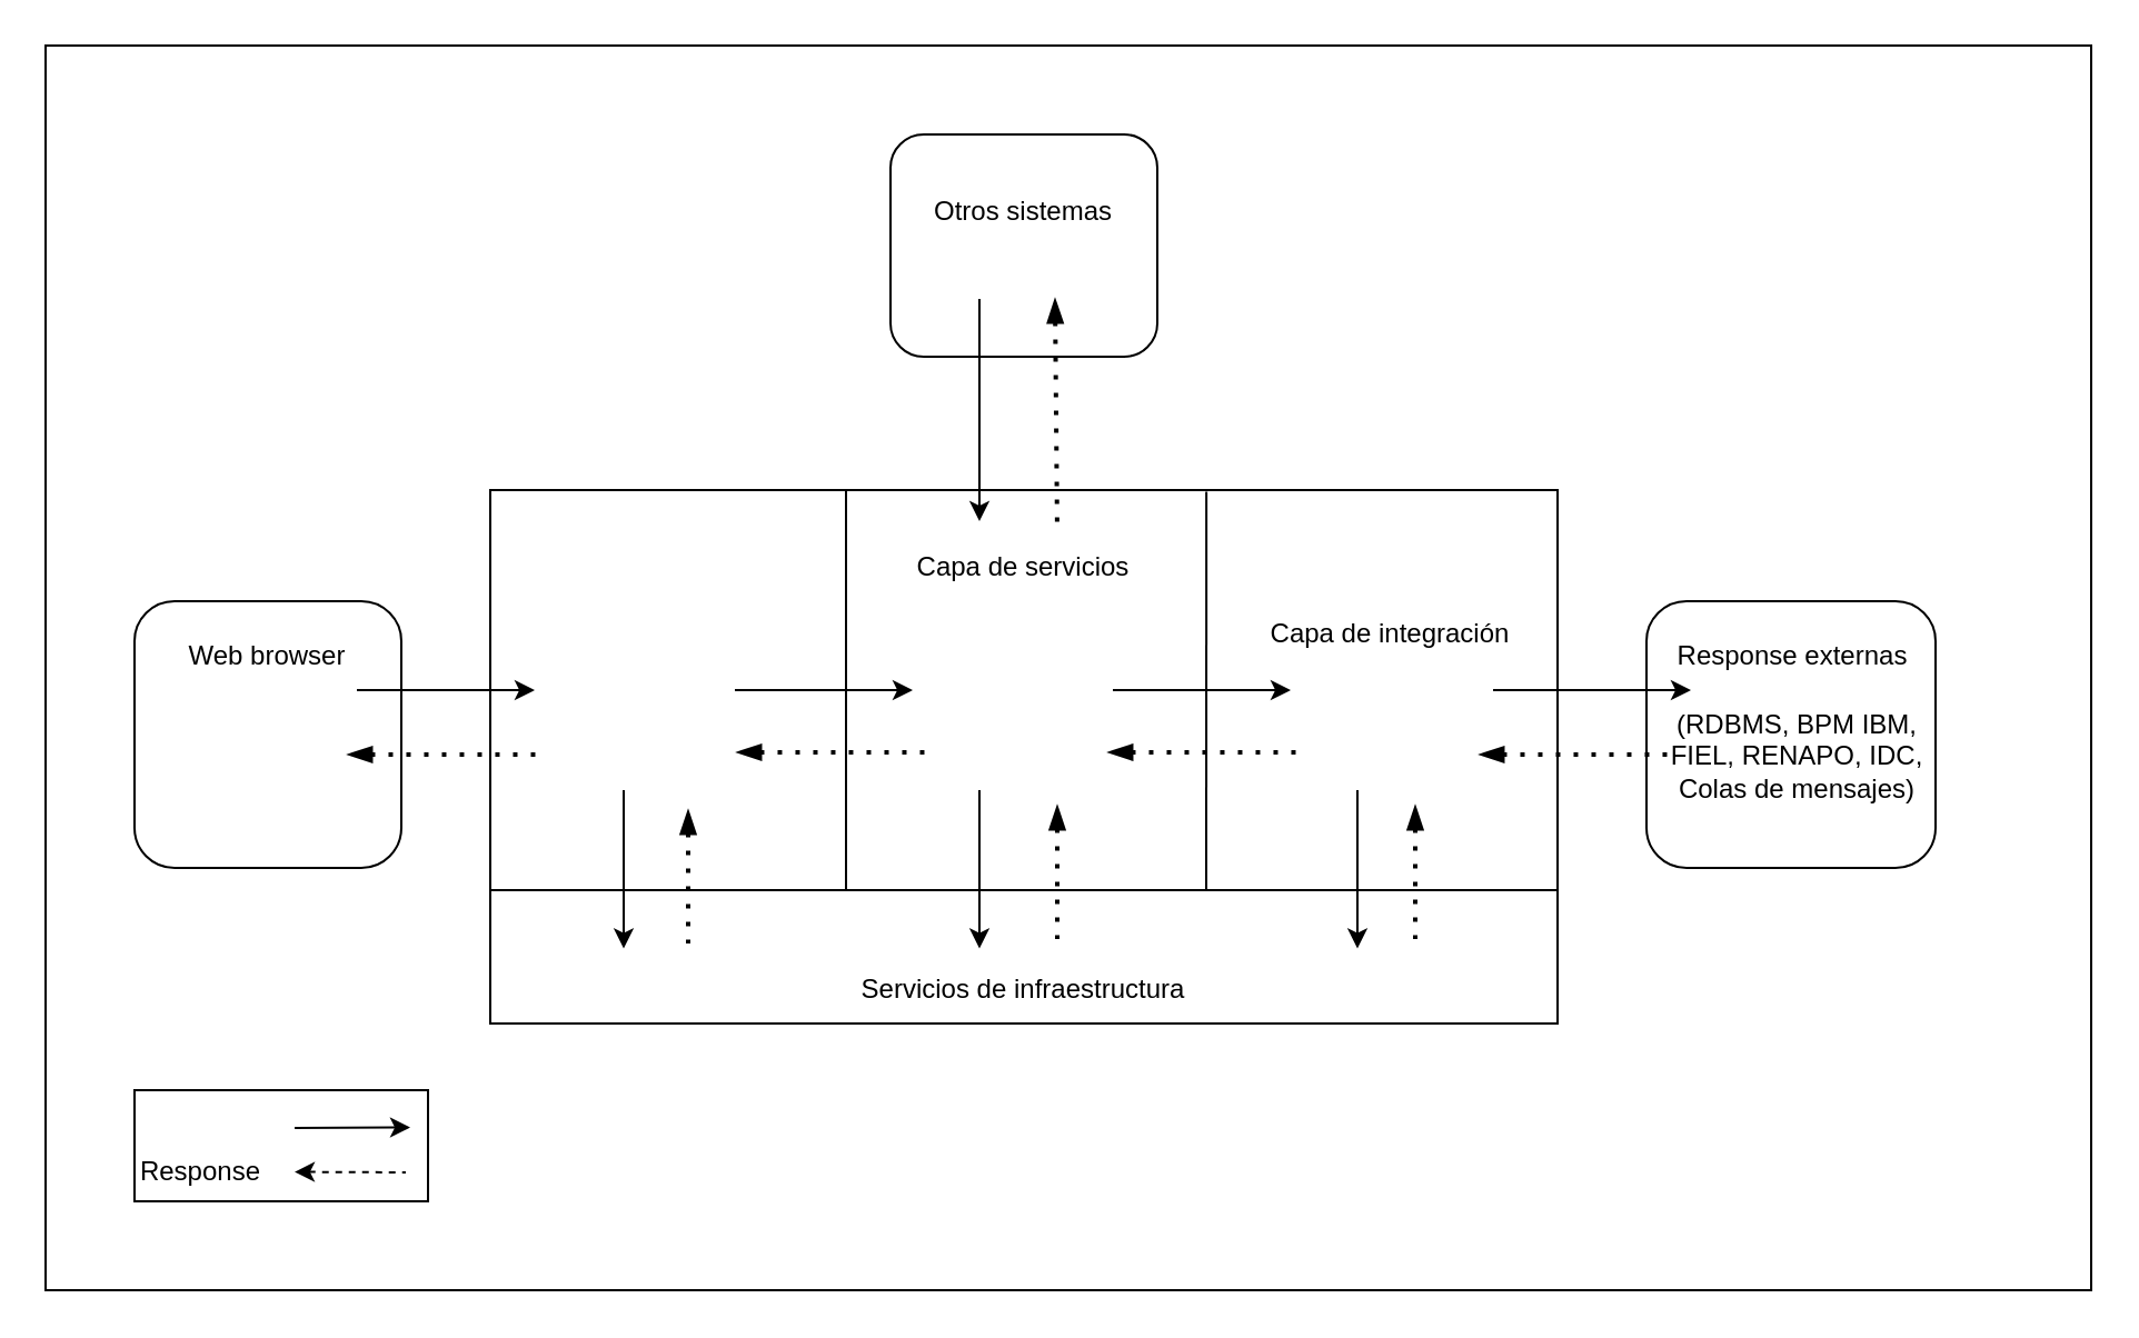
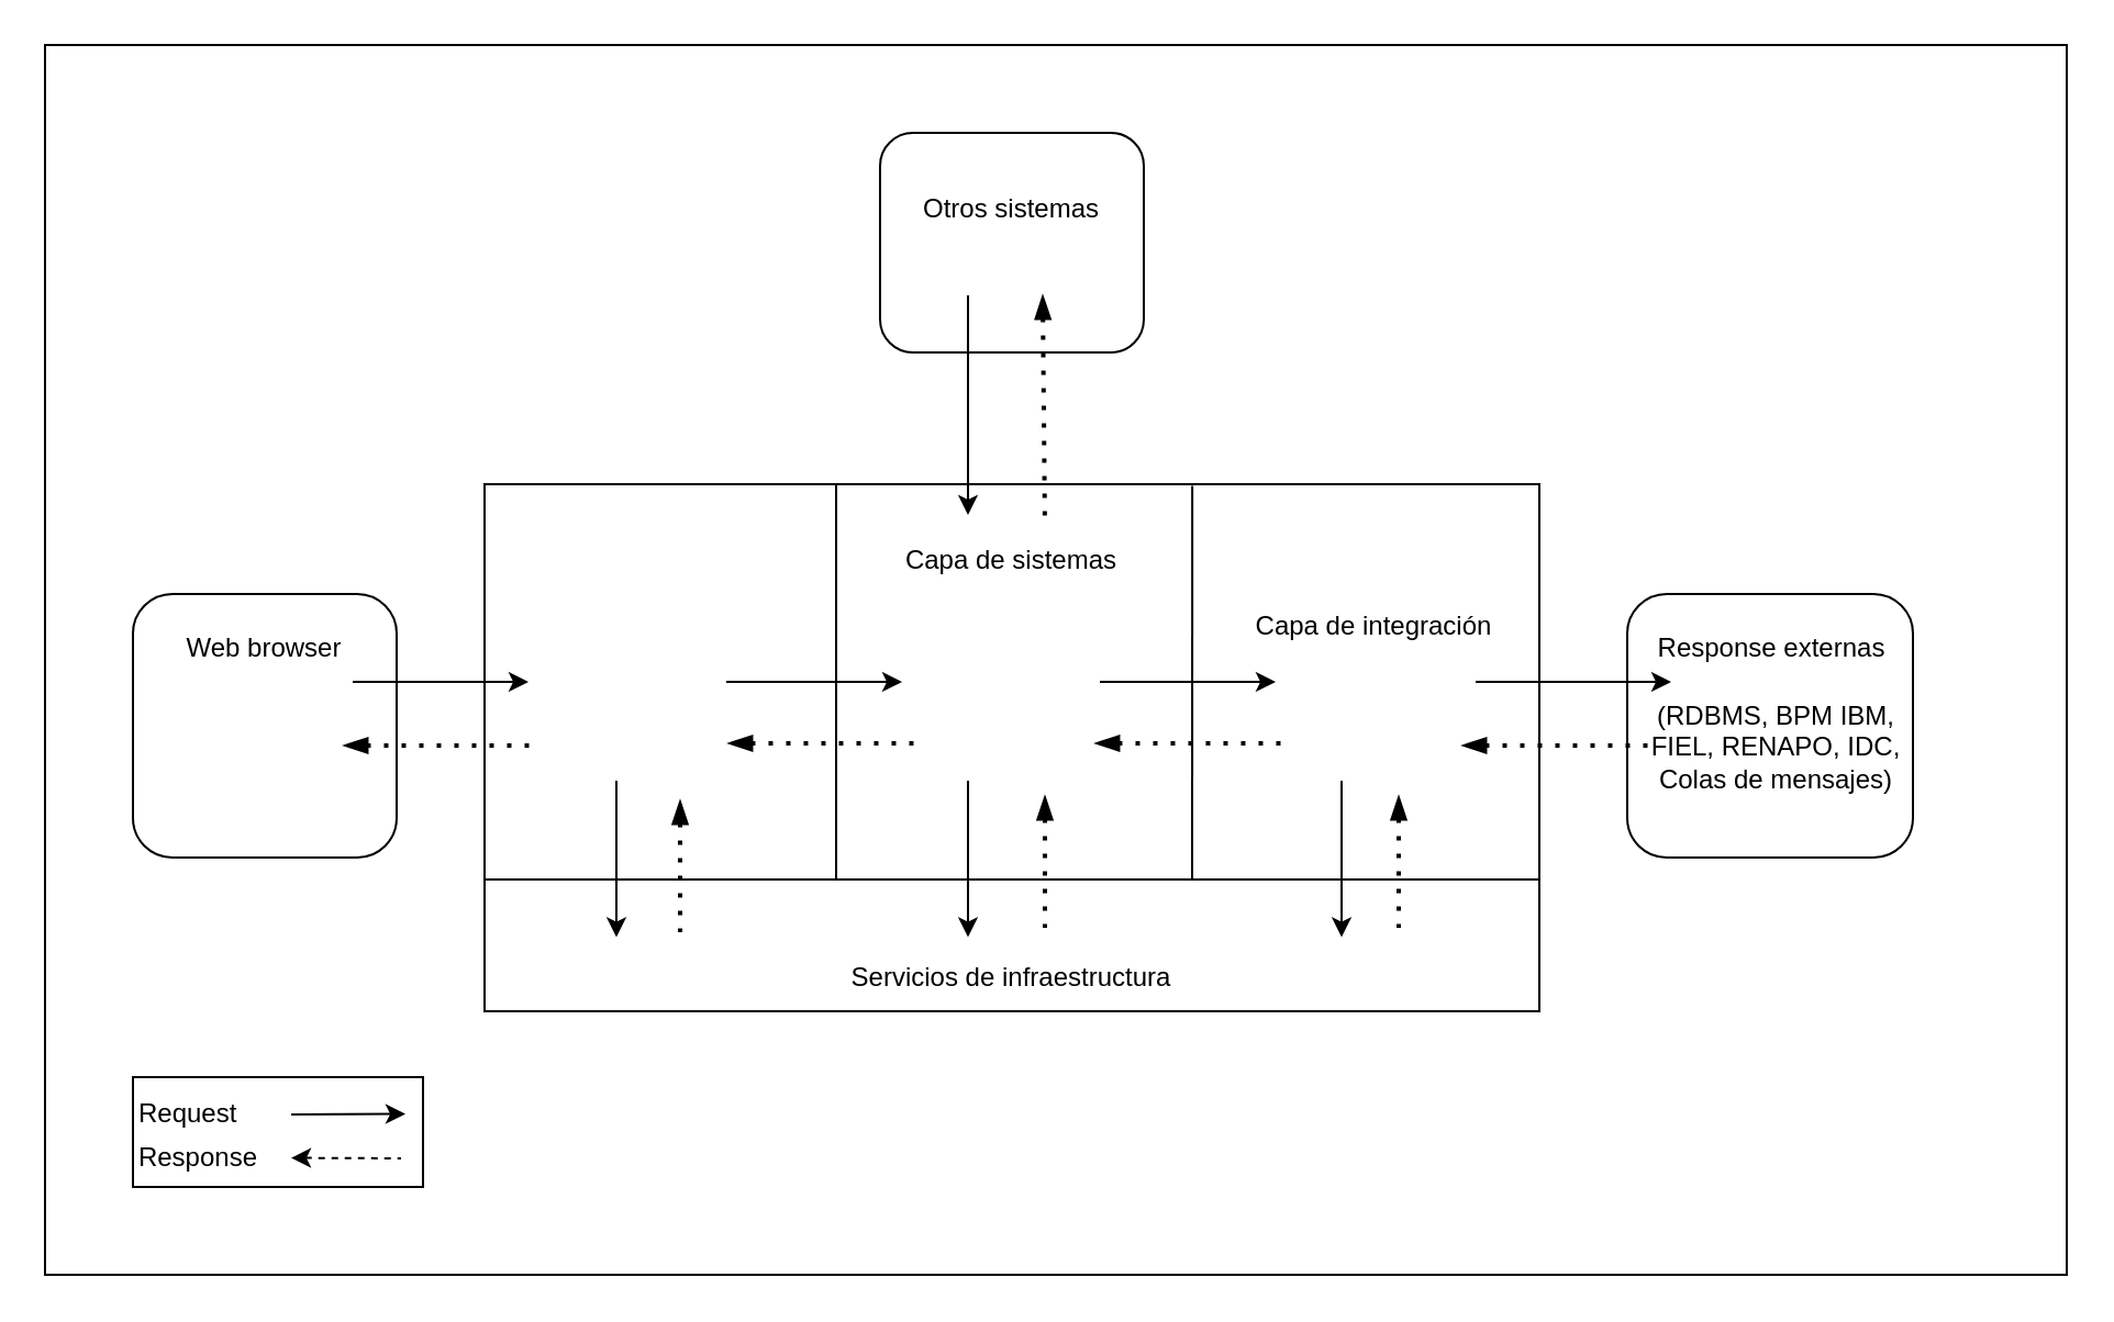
  <mxCell id="0" />
  <mxCell id="1" parent="0" />
  <mxCell id="2" value="" style="rounded=0;whiteSpace=wrap;html=1;" vertex="1" parent="1"><mxGeometry x="20" width="920" height="560" as="geometry" y="20" /></mxCell>
  <mxCell id="3" value="" style="rounded=1;whiteSpace=wrap;html=1;" parent="1" vertex="1"><mxGeometry y="270" width="120" height="120" as="geometry" x="60" /></mxCell>
  <mxCell id="4" value="" style="rounded=1;whiteSpace=wrap;html=1;" parent="1" vertex="1"><mxGeometry x="400" y="60" width="120" height="100" as="geometry" /></mxCell>
  <mxCell id="5" value="" style="rounded=1;whiteSpace=wrap;html=1;" parent="1" vertex="1"><mxGeometry x="740" y="270" width="130" height="120" as="geometry" /></mxCell>
  <mxCell id="6" value="" style="rounded=0;whiteSpace=wrap;html=1;" parent="1" vertex="1"><mxGeometry x="220" y="220" width="480" height="240" as="geometry" /></mxCell>
  <mxCell id="7" value="Otros sistemas" style="text;html=1;strokeColor=none;fillColor=none;align=center;verticalAlign=middle;whiteSpace=wrap;rounded=0;" parent="1" vertex="1"><mxGeometry x="415" y="80" width="90" height="30" as="geometry" /></mxCell>
  <mxCell id="8" value="Response externas&lt;br&gt;" style="text;html=1;strokeColor=none;fillColor=none;align=center;verticalAlign=middle;whiteSpace=wrap;rounded=0;" parent="1" vertex="1"><mxGeometry x="751" y="280" width="110" height="30" as="geometry" /></mxCell>
  <mxCell id="9" value="(RDBMS, BPM IBM, FIEL, RENAPO, IDC, Colas de mensajes)" style="text;html=1;strokeColor=none;fillColor=none;align=center;verticalAlign=middle;whiteSpace=wrap;rounded=0;" parent="1" vertex="1"><mxGeometry x="748" y="325" width="120" height="30" as="geometry" /></mxCell>
  <mxCell id="10" value="Web browser" style="text;html=1;strokeColor=none;fillColor=none;align=center;verticalAlign=middle;whiteSpace=wrap;rounded=0;" parent="1" vertex="1"><mxGeometry x="80" y="280" width="80" height="30" as="geometry" /></mxCell>
  <mxCell id="11" value="" style="endArrow=none;html=1;rounded=0;entryX=1;entryY=0.75;entryDx=0;entryDy=0;exitX=0;exitY=0.75;exitDx=0;exitDy=0;" parent="1" source="6" target="6" edge="1"><mxGeometry width="50" height="50" relative="1" as="geometry"><mxPoint x="350" y="370" as="sourcePoint" /><mxPoint x="400" y="320" as="targetPoint" /></mxGeometry></mxCell>
  <mxCell id="12" value="" style="endArrow=none;html=1;rounded=0;" parent="1" edge="1"><mxGeometry width="50" height="50" relative="1" as="geometry"><mxPoint x="380" y="400" as="sourcePoint" /><mxPoint x="380" y="220" as="targetPoint" /></mxGeometry></mxCell>
  <mxCell id="13" value="" style="endArrow=none;html=1;rounded=0;entryX=0.671;entryY=0.003;entryDx=0;entryDy=0;entryPerimeter=0;" parent="1" target="6" edge="1"><mxGeometry width="50" height="50" relative="1" as="geometry"><mxPoint x="542" y="400" as="sourcePoint" /><mxPoint x="400" y="320" as="targetPoint" /></mxGeometry></mxCell>
- <mxCell id="14" value="Capa de servicios" style="text;html=1;strokeColor=none;fillColor=none;align=center;verticalAlign=middle;whiteSpace=wrap;rounded=0;" parent="1" vertex="1"><mxGeometry x="410" y="240" width="100" height="30" as="geometry" /></mxCell>
+ <mxCell id="14" value="Capa de sistemas" style="text;html=1;strokeColor=none;fillColor=none;align=center;verticalAlign=middle;whiteSpace=wrap;rounded=0;" parent="1" vertex="1"><mxGeometry x="410" y="240" width="100" height="30" as="geometry" /></mxCell>
  <mxCell id="15" value="Capa de integración" style="text;html=1;strokeColor=none;fillColor=none;align=center;verticalAlign=middle;whiteSpace=wrap;rounded=0;" parent="1" vertex="1"><mxGeometry x="560" y="270" width="130" height="30" as="geometry" /></mxCell>
  <mxCell id="16" value="Servicios de infraestructura" style="text;html=1;strokeColor=none;fillColor=none;align=center;verticalAlign=middle;whiteSpace=wrap;rounded=0;" parent="1" vertex="1"><mxGeometry x="380" y="430" width="160" height="30" as="geometry" /></mxCell>
  <mxCell id="17" value="" style="endArrow=none;dashed=1;html=1;dashPattern=1 3;strokeWidth=2;rounded=0;startArrow=blockThin;startFill=1;" parent="1" edge="1"><mxGeometry width="50" height="50" relative="1" as="geometry"><mxPoint x="331" y="338" as="sourcePoint" /><mxPoint x="416" y="338" as="targetPoint" /></mxGeometry></mxCell>
  <mxCell id="18" value="" style="endArrow=none;dashed=1;html=1;dashPattern=1 3;strokeWidth=2;rounded=0;startArrow=blockThin;startFill=1;" parent="1" edge="1"><mxGeometry width="50" height="50" relative="1" as="geometry"><mxPoint x="498" y="338" as="sourcePoint" /><mxPoint x="583" y="338" as="targetPoint" /></mxGeometry></mxCell>
  <mxCell id="19" value="" style="endArrow=none;dashed=1;html=1;dashPattern=1 3;strokeWidth=2;rounded=0;startArrow=blockThin;startFill=1;" parent="1" edge="1"><mxGeometry width="50" height="50" relative="1" as="geometry"><mxPoint x="665" y="339" as="sourcePoint" /><mxPoint x="750" y="339" as="targetPoint" /></mxGeometry></mxCell>
  <mxCell id="20" value="" style="endArrow=none;dashed=1;html=1;dashPattern=1 3;strokeWidth=2;rounded=0;startArrow=blockThin;startFill=1;" parent="1" edge="1"><mxGeometry width="50" height="50" relative="1" as="geometry"><mxPoint x="156" y="339" as="sourcePoint" /><mxPoint x="241" y="339" as="targetPoint" /></mxGeometry></mxCell>
  <mxCell id="21" value="" style="endArrow=none;dashed=1;html=1;dashPattern=1 3;strokeWidth=2;rounded=0;startArrow=blockThin;startFill=1;" parent="1" edge="1"><mxGeometry width="50" height="50" relative="1" as="geometry"><mxPoint x="309" y="364" as="sourcePoint" /><mxPoint x="309" y="424" as="targetPoint" /></mxGeometry></mxCell>
  <mxCell id="22" value="" style="endArrow=none;dashed=1;html=1;dashPattern=1 3;strokeWidth=2;rounded=0;startArrow=blockThin;startFill=1;" parent="1" edge="1"><mxGeometry width="50" height="50" relative="1" as="geometry"><mxPoint x="475" y="362" as="sourcePoint" /><mxPoint x="475" y="422" as="targetPoint" /></mxGeometry></mxCell>
  <mxCell id="23" value="" style="endArrow=none;dashed=1;html=1;dashPattern=1 3;strokeWidth=2;rounded=0;startArrow=blockThin;startFill=1;" parent="1" edge="1"><mxGeometry width="50" height="50" relative="1" as="geometry"><mxPoint x="636" y="362" as="sourcePoint" /><mxPoint x="636" y="422" as="targetPoint" /></mxGeometry></mxCell>
  <mxCell id="24" value="" style="endArrow=none;dashed=1;html=1;dashPattern=1 3;strokeWidth=2;rounded=0;startArrow=blockThin;startFill=1;entryX=0.65;entryY=0.005;entryDx=0;entryDy=0;entryPerimeter=0;" parent="1" target="14" edge="1"><mxGeometry width="50" height="50" relative="1" as="geometry"><mxPoint x="474" y="134" as="sourcePoint" /><mxPoint x="474.2" y="230.32" as="targetPoint" /></mxGeometry></mxCell>
  <mxCell id="25" value="" style="endArrow=classic;html=1;rounded=0;" parent="1" edge="1"><mxGeometry width="50" height="50" relative="1" as="geometry"><mxPoint x="160" y="310" as="sourcePoint" /><mxPoint x="240" y="310" as="targetPoint" /></mxGeometry></mxCell>
  <mxCell id="26" value="" style="endArrow=classic;html=1;rounded=0;" parent="1" edge="1"><mxGeometry width="50" height="50" relative="1" as="geometry"><mxPoint x="330" y="310" as="sourcePoint" /><mxPoint x="410" y="310" as="targetPoint" /></mxGeometry></mxCell>
  <mxCell id="27" value="" style="endArrow=classic;html=1;rounded=0;" parent="1" edge="1"><mxGeometry width="50" height="50" relative="1" as="geometry"><mxPoint x="500" y="310" as="sourcePoint" /><mxPoint x="580" y="310" as="targetPoint" /></mxGeometry></mxCell>
  <mxCell id="28" value="" style="endArrow=classic;html=1;rounded=0;" parent="1" edge="1"><mxGeometry width="50" height="50" relative="1" as="geometry"><mxPoint x="671" y="310" as="sourcePoint" /><mxPoint x="760" y="310" as="targetPoint" /></mxGeometry></mxCell>
  <mxCell id="29" value="" style="endArrow=classic;html=1;rounded=0;" parent="1" edge="1"><mxGeometry width="50" height="50" relative="1" as="geometry"><mxPoint x="280" y="355" as="sourcePoint" /><mxPoint x="280" y="426.212" as="targetPoint" /></mxGeometry></mxCell>
  <mxCell id="30" value="" style="endArrow=classic;html=1;rounded=0;" parent="1" edge="1"><mxGeometry width="50" height="50" relative="1" as="geometry"><mxPoint x="440" y="355" as="sourcePoint" /><mxPoint x="440" y="426.212" as="targetPoint" /></mxGeometry></mxCell>
  <mxCell id="31" value="" style="endArrow=classic;html=1;rounded=0;" parent="1" edge="1"><mxGeometry width="50" height="50" relative="1" as="geometry"><mxPoint x="610" y="355" as="sourcePoint" /><mxPoint x="610" y="426.212" as="targetPoint" /></mxGeometry></mxCell>
  <mxCell id="32" value="" style="endArrow=classic;html=1;rounded=0;" parent="1" edge="1"><mxGeometry width="50" height="50" relative="1" as="geometry"><mxPoint x="440" y="134" as="sourcePoint" /><mxPoint x="440" y="234.002" as="targetPoint" /></mxGeometry></mxCell>
  <mxCell id="33" value="" style="rounded=0;whiteSpace=wrap;html=1;" vertex="1" parent="1"><mxGeometry y="490" width="132" height="50" as="geometry" x="60" /></mxCell>
  <mxCell id="34" value="" style="endArrow=classic;html=1;rounded=0;" edge="1" parent="1"><mxGeometry width="50" height="50" relative="1" as="geometry"><mxPoint x="132" y="507" as="sourcePoint" /><mxPoint x="184" y="506.76" as="targetPoint" /></mxGeometry></mxCell>
+ <mxCell id="35" value="Request&amp;nbsp;" style="text;html=1;strokeColor=none;fillColor=none;align=center;verticalAlign=middle;whiteSpace=wrap;rounded=0;" vertex="1" parent="1"><mxGeometry x="62" y="497" width="50" height="20" as="geometry" /></mxCell>
  <mxCell id="36" value="" style="endArrow=none;html=1;rounded=0;dashed=1;endFill=0;startArrow=classic;startFill=1;" edge="1" parent="1"><mxGeometry width="50" height="50" relative="1" as="geometry"><mxPoint x="132" y="526.76" as="sourcePoint" /><mxPoint x="182" y="527" as="targetPoint" /></mxGeometry></mxCell>
  <mxCell id="37" value="Response" style="text;html=1;strokeColor=none;fillColor=none;align=center;verticalAlign=middle;whiteSpace=wrap;rounded=0;" vertex="1" parent="1"><mxGeometry y="517" width="60" height="20" as="geometry" x="60" /></mxCell>
